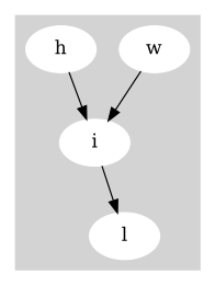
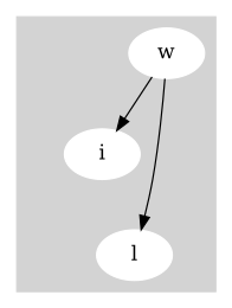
  digraph {
    rankdir=TB
    node [color=white style=filled]
    w
-   h
    i
    l
    subgraph cluster_1 {
      color=lightgrey
      style=filled
      w
-     h
      i
      l
    }
    w -> i
-   h -> i
-   i -> l
+   w -> l
  }
